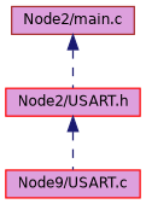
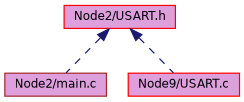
  digraph {
    node [color=red fillcolor=plum fontname=Helvetica fontsize=10 shape=record style=filled]
    edge [color=midnightblue dir=back fontname=Helvetica fontsize=10 labelfontname=Helvetica labelfontsize=10 style=dashed]
    n1 [fontcolor=black height=0.2 label="Node2/USART.h" width=0.4]
    n2 [color=brown height=0.2 label="Node2/main.c" width=0.4]
    n3 [height=0.2 label="Node9/USART.c" width=0.4]
-   n2 -> n1
+   n1 -> n2
    n1 -> n3
  }
